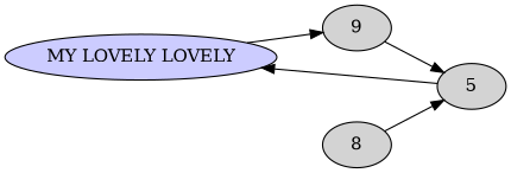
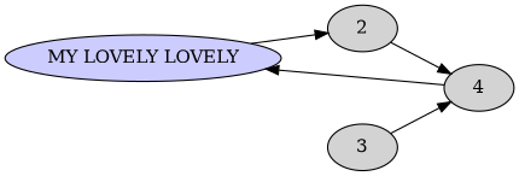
  strict digraph {
    rankdir=LR
    node [style=filled]
    n1 [fillcolor="#CCCCFF" height=0.5 label="MY LOVELY LOVELY" width=2.7984]
-   2 [height=0.5 width=0.75 label=9]
-   4 [height=0.5 width=0.75 label=5]
-   3 [height=0.5 width=0.75 label=8]
+   2 [height=0.5 width=0.75]
+   4 [height=0.5 width=0.75]
+   3 [height=0.5 width=0.75]
    n1 -> 2
    2 -> 4
    4 -> n1
    3 -> 4
  }
